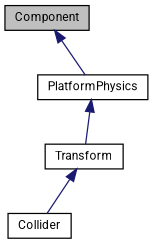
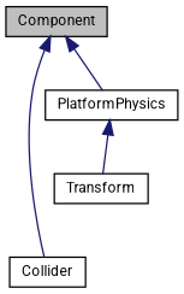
  digraph {
    fontname=Roboto
    node [color=black fillcolor=white fontname=Roboto fontsize=10 shape=record style=filled]
    edge [color=midnightblue dir=back fontname=Roboto fontsize=10 labelfontname=Helvetica labelfontsize=10 style=solid]
    n1 [fillcolor=grey75 fontcolor=black height=0.2 label=Component width=0.4]
    n2 [height=0.2 label=Collider width=0.4]
    n3 [height=0.2 label=PlatformPhysics width=0.4]
    n4 [height=0.2 label=Transform width=0.4]
-   n4 -> n2
+   n1 -> n2
    n1 -> n3
    n3 -> n4
  }
